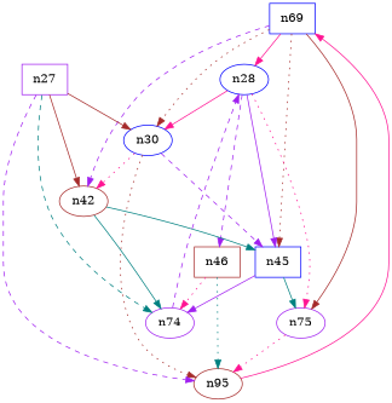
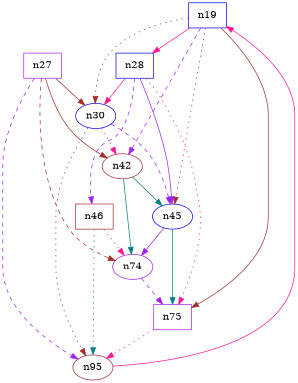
  digraph {
    node [color=blue shape=ellipse]
    edge [color=deeppink style=solid]
-   n1 [label=n69 shape=box]
-   n2 [label=n28]
+   n1 [label=n19 shape=box]
+   n2 [label=n28 shape=box]
    n3 [label=n30]
    n4 [color=brown label=n42]
-   n5 [label=n45 shape=box]
-   n6 [color=purple label=n75]
+   n5 [label=n45]
+   n6 [color=purple label=n75 shape=box]
    n7 [color=brown label=n46 shape=box]
    n8 [color=brown label=n95]
    n9 [color=purple label=n74]
    n10 [color=purple label=n27 shape=box]
    n1 -> n2
    n1 -> n3 [color=brown style=dotted]
    n1 -> n4 [color=purple style=dashed]
    n1 -> n5 [color=brown style=dotted]
    n1 -> n6 [color=brown]
    n2 -> n3
    n2 -> n5 [color=purple]
    n2 -> n6 [style=dotted]
    n2 -> n7 [color=purple style=dashed]
    n3 -> n4 [style=dotted]
    n3 -> n5 [color=purple style=dashed]
    n3 -> n8 [color=brown style=dotted]
    n4 -> n5 [color=teal]
    n4 -> n9 [color=teal]
    n5 -> n6 [color=teal]
    n5 -> n9 [color=purple]
    n6 -> n8 [style=dotted]
    n7 -> n8 [color=teal style=dotted]
    n7 -> n9 [style=dotted]
    n8 -> n1
-   n9 -> n2 [color=purple style=dashed]
+   n9 -> n6 [color=purple style=dashed]
    n10 -> n3 [color=brown]
    n10 -> n4 [color=brown]
    n10 -> n8 [color=purple style=dashed]
-   n10 -> n9 [color=teal style=dashed]
+   n10 -> n9 [color=brown style=dashed]
  }
